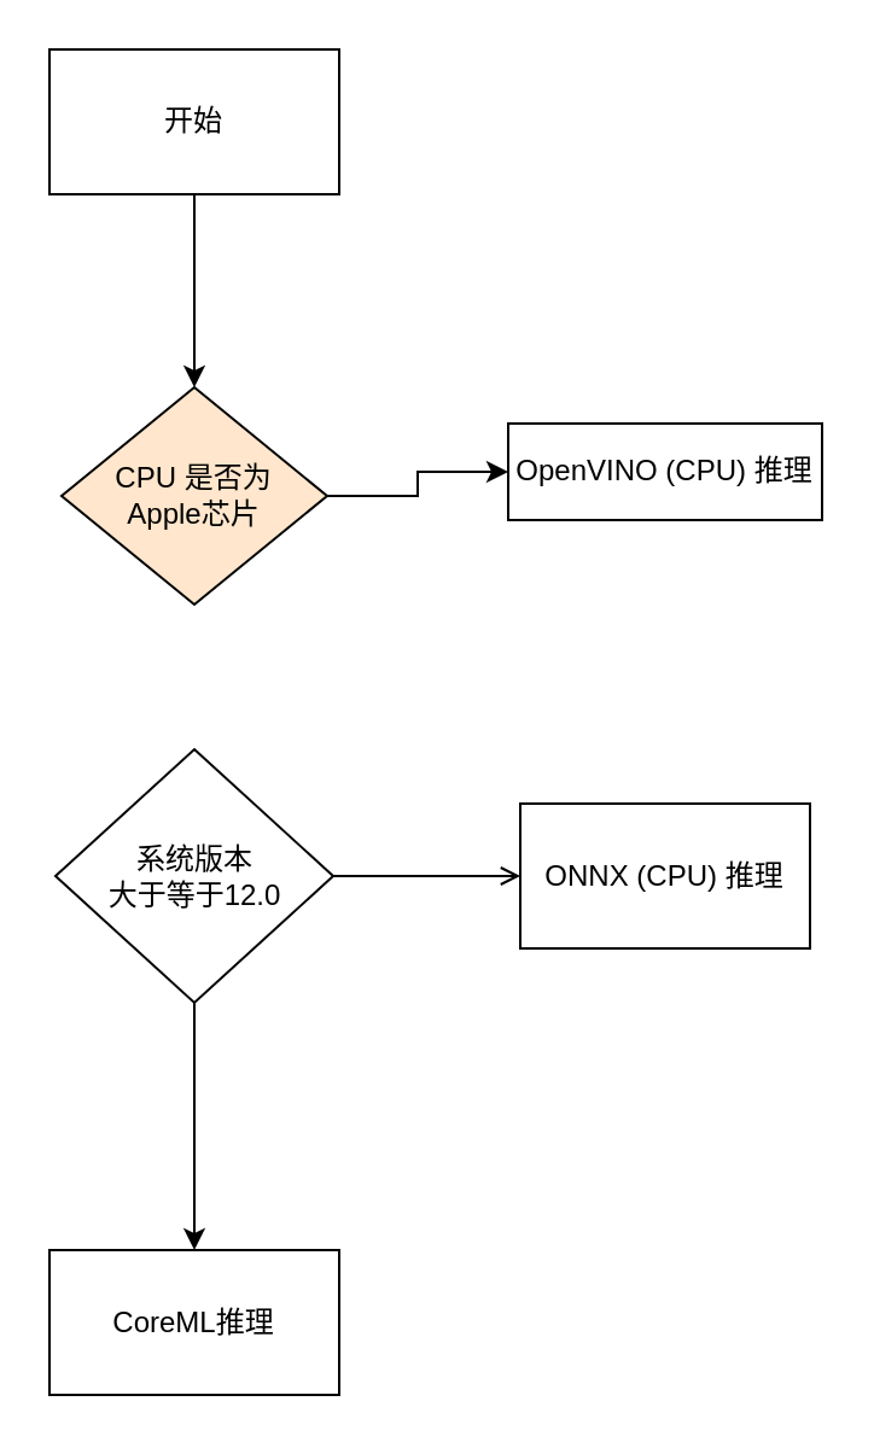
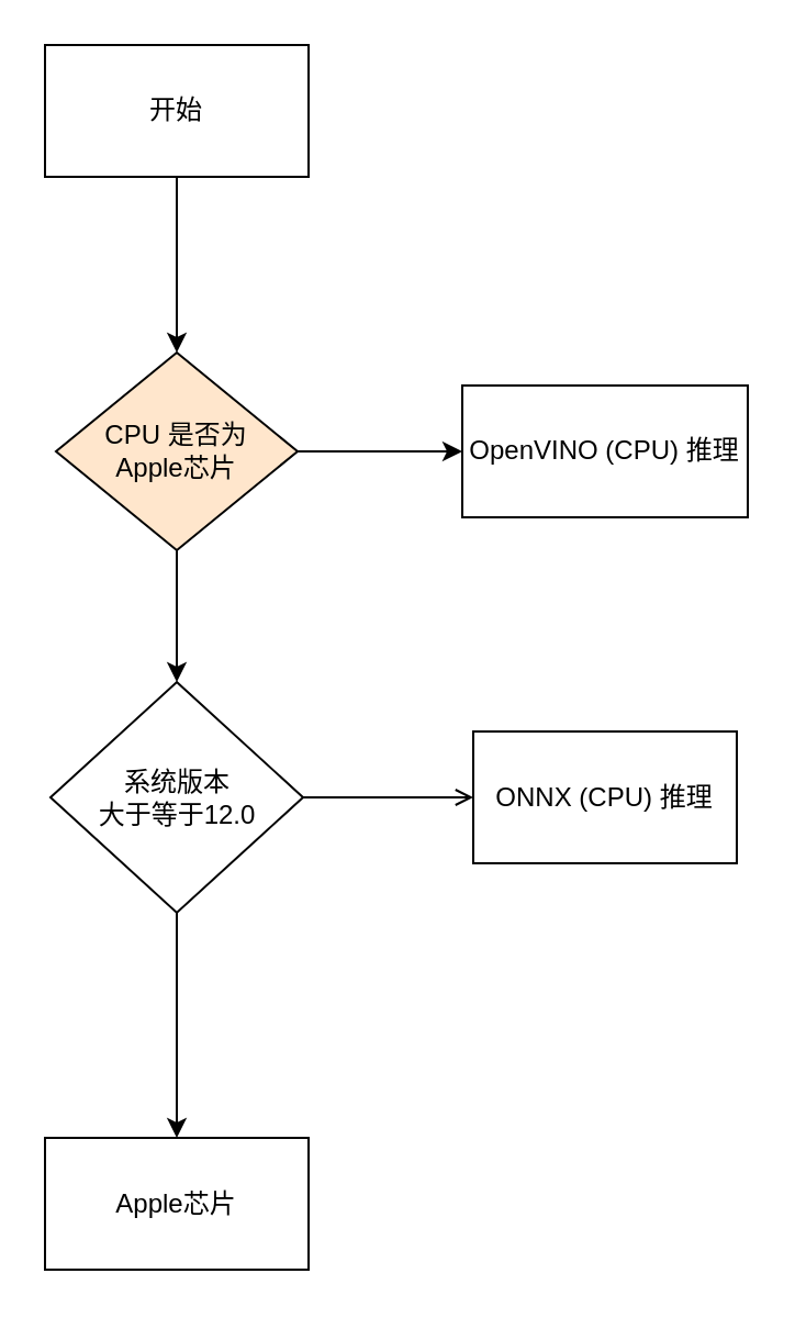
  <mxCell id="0" />
  <mxCell id="1" parent="0" />
  <mxCell id="2" value="" style="edgeStyle=orthogonalEdgeStyle;rounded=0;orthogonalLoop=1;jettySize=auto;html=1;" edge="1" parent="1" source="3" target="6"><mxGeometry relative="1" as="geometry" /></mxCell>
  <mxCell id="3" value="开始" style="rounded=0;whiteSpace=wrap;html=1;" vertex="1" parent="1"><mxGeometry x="20" y="20" width="120" height="60" as="geometry" /></mxCell>
  <mxCell id="4" value="" style="edgeStyle=orthogonalEdgeStyle;rounded=0;orthogonalLoop=1;jettySize=auto;html=1;" edge="1" parent="1" source="6" target="7"><mxGeometry relative="1" as="geometry" /></mxCell>
+ <mxCell id="5" value="" style="edgeStyle=orthogonalEdgeStyle;rounded=0;orthogonalLoop=1;jettySize=auto;html=1;" edge="1" parent="1" source="6" target="10"><mxGeometry relative="1" as="geometry" /></mxCell>
  <mxCell id="6" value="CPU 是否为&lt;div&gt;Apple芯片&lt;/div&gt;" style="rhombus;whiteSpace=wrap;html=1;rounded=0;fillColor=#ffe6cc;" vertex="1" parent="1"><mxGeometry x="25" y="160" width="110" height="90" as="geometry" /></mxCell>
- <mxCell id="7" value="OpenVINO (CPU) 推理" style="whiteSpace=wrap;html=1;rounded=0;" vertex="1" parent="1"><mxGeometry x="210" y="175" width="130" height="40" as="geometry" /></mxCell>
+ <mxCell id="7" value="OpenVINO (CPU) 推理" style="whiteSpace=wrap;html=1;rounded=0;" vertex="1" parent="1"><mxGeometry x="210" y="175" width="130" height="60" as="geometry" /></mxCell>
  <mxCell id="8" value="" style="edgeStyle=orthogonalEdgeStyle;rounded=0;orthogonalLoop=1;jettySize=auto;html=1;endArrow=open;" edge="1" parent="1" source="10" target="11"><mxGeometry relative="1" as="geometry" /></mxCell>
  <mxCell id="9" value="" style="edgeStyle=orthogonalEdgeStyle;rounded=0;orthogonalLoop=1;jettySize=auto;html=1;" edge="1" parent="1" source="10" target="12"><mxGeometry relative="1" as="geometry" /></mxCell>
  <mxCell id="10" value="系统版本&lt;div&gt;大于等于12.0&lt;/div&gt;" style="rhombus;whiteSpace=wrap;html=1;rounded=0;" vertex="1" parent="1"><mxGeometry x="22.5" y="310" width="115" height="105" as="geometry" /></mxCell>
  <mxCell id="11" value="ONNX (CPU) 推理" style="whiteSpace=wrap;html=1;rounded=0;" vertex="1" parent="1"><mxGeometry x="215" y="332.5" width="120" height="60" as="geometry" /></mxCell>
- <mxCell id="12" value="CoreML推理" style="whiteSpace=wrap;html=1;rounded=0;" vertex="1" parent="1"><mxGeometry x="20" y="517.5" width="120" height="60" as="geometry" /></mxCell>
+ <mxCell id="12" value="Apple芯片" style="whiteSpace=wrap;html=1;rounded=0;" vertex="1" parent="1"><mxGeometry x="20" y="517.5" width="120" height="60" as="geometry" /></mxCell>
